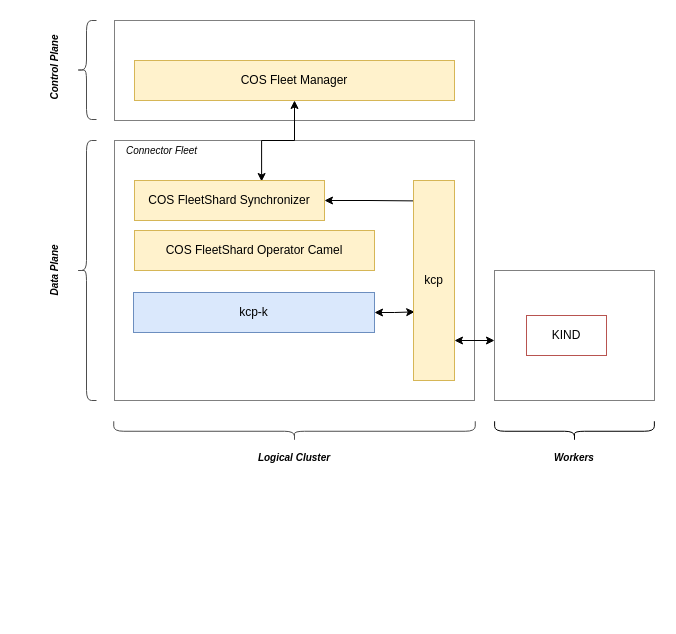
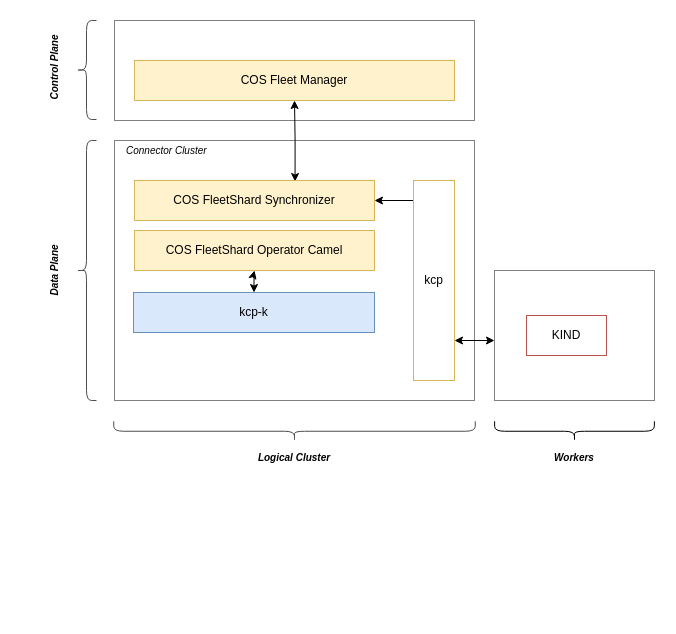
  <mxCell id="0" />
  <mxCell id="1" parent="0" />
  <mxCell id="2" value="" style="rounded=0;whiteSpace=wrap;html=1;dashed=1;dashPattern=1 1;" parent="1" vertex="1"><mxGeometry x="114" y="20" width="360" height="100" as="geometry" /></mxCell>
  <mxCell id="3" value="" style="rounded=0;whiteSpace=wrap;html=1;dashed=1;dashPattern=1 1;" parent="1" vertex="1"><mxGeometry x="114" y="140" width="360" height="260" as="geometry" /></mxCell>
  <mxCell id="4" value="COS Fleet Manager" style="rounded=0;whiteSpace=wrap;html=1;fillColor=#fff2cc;strokeColor=#d6b656;" parent="1" vertex="1"><mxGeometry x="134" y="60" width="320" height="40" as="geometry" /></mxCell>
  <mxCell id="5" style="edgeStyle=orthogonalEdgeStyle;rounded=0;orthogonalLoop=1;jettySize=auto;html=1;exitX=1;exitY=0.5;exitDx=0;exitDy=0;entryX=0.017;entryY=0.102;entryDx=0;entryDy=0;entryPerimeter=0;startArrow=classic;startFill=1;endArrow=none;" parent="1" source="7" target="11" edge="1"><mxGeometry relative="1" as="geometry" /></mxCell>
  <mxCell id="6" style="edgeStyle=orthogonalEdgeStyle;rounded=0;orthogonalLoop=1;jettySize=auto;html=1;exitX=0.669;exitY=0.025;exitDx=0;exitDy=0;exitPerimeter=0;startArrow=classic;startFill=1;entryX=0.5;entryY=1;entryDx=0;entryDy=0;" parent="1" source="7" target="4" edge="1"><mxGeometry relative="1" as="geometry"><mxPoint x="294" y="121" as="targetPoint" /></mxGeometry></mxCell>
- <mxCell id="7" value="COS FleetShard Synchronizer" style="rounded=0;whiteSpace=wrap;html=1;fillColor=#fff2cc;strokeColor=#d6b656;" parent="1" vertex="1"><mxGeometry x="134" y="180" width="190" height="40" as="geometry" /></mxCell>
+ <mxCell id="7" value="COS FleetShard Synchronizer" style="rounded=0;whiteSpace=wrap;html=1;fillColor=#fff2cc;strokeColor=#d6b656;" parent="1" vertex="1"><mxGeometry x="134" y="180" width="240" height="40" as="geometry" /></mxCell>
  <mxCell id="8" value="COS FleetShard Operator Camel" style="rounded=0;whiteSpace=wrap;html=1;fillColor=#fff2cc;strokeColor=#d6b656;" parent="1" vertex="1"><mxGeometry x="134" y="230" width="240" height="40" as="geometry" /></mxCell>
- <mxCell id="9" value="" style="edgeStyle=orthogonalEdgeStyle;rounded=0;orthogonalLoop=1;jettySize=auto;html=1;entryX=0.029;entryY=0.657;entryDx=0;entryDy=0;entryPerimeter=0;startArrow=classic;startFill=1;" parent="1" source="10" target="11" edge="1"><mxGeometry relative="1" as="geometry"><mxPoint x="411" y="313" as="targetPoint" /></mxGeometry></mxCell>
+ <mxCell id="9" value="" style="edgeStyle=orthogonalEdgeStyle;rounded=0;orthogonalLoop=1;jettySize=auto;html=1;startArrow=classic;startFill=1;" parent="1" source="10" target="8" edge="1"><mxGeometry relative="1" as="geometry"><mxPoint x="411" y="313" as="targetPoint" /></mxGeometry></mxCell>
  <mxCell id="10" value="kcp-k" style="rounded=0;whiteSpace=wrap;html=1;fillColor=#dae8fc;strokeColor=#6c8ebf;" parent="1" vertex="1"><mxGeometry x="133" y="292" width="241" height="40" as="geometry" /></mxCell>
- <mxCell id="11" value="kcp" style="rounded=0;whiteSpace=wrap;html=1;fillColor=#fff2cc;strokeColor=#d6b656;" parent="1" vertex="1"><mxGeometry x="413" y="180" width="41" height="200" as="geometry" /></mxCell>
- <mxCell id="12" value="&lt;font style=&quot;font-size: 10px&quot;&gt;&lt;i&gt;Connector Fleet&lt;/i&gt;&lt;/font&gt;" style="text;html=1;strokeColor=none;fillColor=none;align=left;verticalAlign=middle;whiteSpace=wrap;rounded=0;dashed=1;dashPattern=1 1;" parent="1" vertex="1"><mxGeometry x="124" y="140" width="130" height="20" as="geometry" /></mxCell>
+ <mxCell id="11" value="kcp" style="rounded=0;whiteSpace=wrap;html=1;fillColor=#ffffff;strokeColor=#d6b656;" parent="1" vertex="1"><mxGeometry x="413" y="180" width="41" height="200" as="geometry" /></mxCell>
+ <mxCell id="12" value="&lt;font style=&quot;font-size: 10px&quot;&gt;&lt;i&gt;Connector Cluster&lt;/i&gt;&lt;/font&gt;" style="text;html=1;strokeColor=none;fillColor=none;align=left;verticalAlign=middle;whiteSpace=wrap;rounded=0;dashed=1;dashPattern=1 1;" parent="1" vertex="1"><mxGeometry x="124" y="140" width="130" height="20" as="geometry" /></mxCell>
  <mxCell id="13" value="" style="rounded=0;whiteSpace=wrap;html=1;dashed=1;dashPattern=1 1;" parent="1" vertex="1"><mxGeometry x="494" y="270" width="160" height="130" as="geometry" /></mxCell>
  <mxCell id="14" value="KIND" style="rounded=0;whiteSpace=wrap;html=1;fillColor=#ffffff;strokeColor=#b85450;" parent="1" vertex="1"><mxGeometry x="526" y="315" width="80" height="40" as="geometry" /></mxCell>
  <mxCell id="15" value="" style="endArrow=classic;html=1;exitX=1;exitY=0.25;exitDx=0;exitDy=0;startArrow=classic;startFill=1;" parent="1" edge="1"><mxGeometry width="50" height="50" relative="1" as="geometry"><mxPoint x="454" y="340" as="sourcePoint" /><mxPoint x="494" y="340" as="targetPoint" /></mxGeometry></mxCell>
  <mxCell id="16" value="" style="shape=curlyBracket;whiteSpace=wrap;html=1;rounded=1;rotation=-90;strokeColor=#4D4D4D;" parent="1" vertex="1"><mxGeometry x="284" y="250" width="20" height="361.5" as="geometry" /></mxCell>
  <mxCell id="17" value="" style="shape=curlyBracket;whiteSpace=wrap;html=1;rounded=1;rotation=-90;" parent="1" vertex="1"><mxGeometry x="564" y="350.87" width="20" height="159.75" as="geometry" /></mxCell>
  <mxCell id="18" value="&lt;i&gt;&lt;font style=&quot;font-size: 10px&quot;&gt;&lt;b&gt;Logical Cluster&lt;/b&gt;&lt;/font&gt;&lt;/i&gt;" style="text;html=1;strokeColor=none;fillColor=none;align=center;verticalAlign=middle;whiteSpace=wrap;rounded=0;" parent="1" vertex="1"><mxGeometry x="222" y="447" width="144" height="20" as="geometry" /></mxCell>
  <mxCell id="19" value="&lt;i&gt;&lt;font style=&quot;font-size: 10px&quot;&gt;&lt;b&gt;Workers&lt;/b&gt;&lt;/font&gt;&lt;/i&gt;" style="text;html=1;strokeColor=none;fillColor=none;align=center;verticalAlign=middle;whiteSpace=wrap;rounded=0;" parent="1" vertex="1"><mxGeometry x="502" y="447" width="144" height="20" as="geometry" /></mxCell>
  <mxCell id="20" value="" style="shape=curlyBracket;whiteSpace=wrap;html=1;rounded=1;strokeColor=#4D4D4D;" parent="1" vertex="1"><mxGeometry x="76" y="20" width="20" height="99" as="geometry" /></mxCell>
  <mxCell id="21" value="" style="shape=curlyBracket;whiteSpace=wrap;html=1;rounded=1;strokeColor=#4D4D4D;" parent="1" vertex="1"><mxGeometry x="76" y="140" width="20" height="260" as="geometry" /></mxCell>
  <mxCell id="22" value="&lt;i&gt;&lt;font style=&quot;font-size: 10px&quot;&gt;&lt;b&gt;Control Plane&lt;/b&gt;&lt;/font&gt;&lt;/i&gt;" style="text;html=1;strokeColor=none;fillColor=none;align=center;verticalAlign=middle;whiteSpace=wrap;rounded=0;rotation=-90;" parent="1" vertex="1"><mxGeometry x="20" y="57" width="67" height="20" as="geometry" /></mxCell>
  <mxCell id="23" value="&lt;i&gt;&lt;font style=&quot;font-size: 10px&quot;&gt;&lt;b&gt;Data Plane&lt;/b&gt;&lt;/font&gt;&lt;/i&gt;" style="text;html=1;strokeColor=none;fillColor=none;align=center;verticalAlign=middle;whiteSpace=wrap;rounded=0;rotation=-90;" parent="1" vertex="1"><mxGeometry x="20" y="260" width="67" height="20" as="geometry" /></mxCell>
